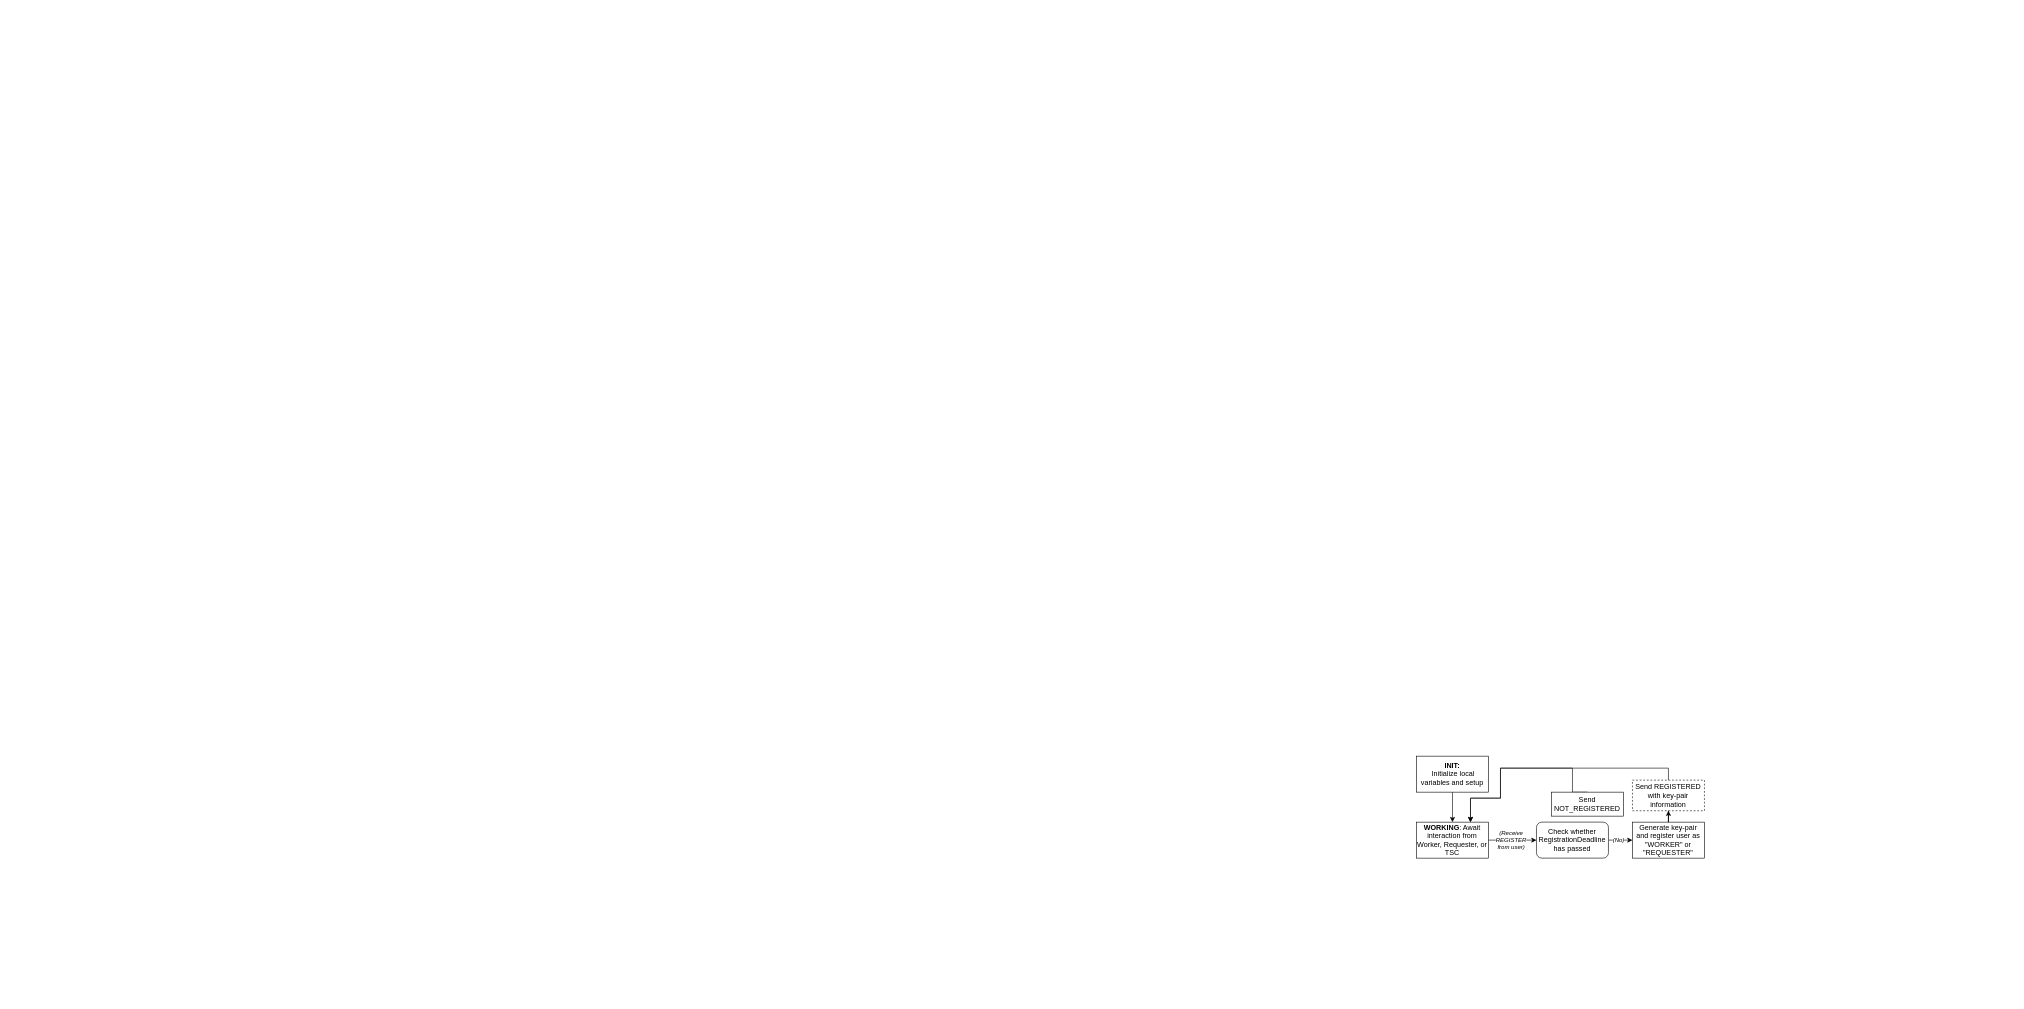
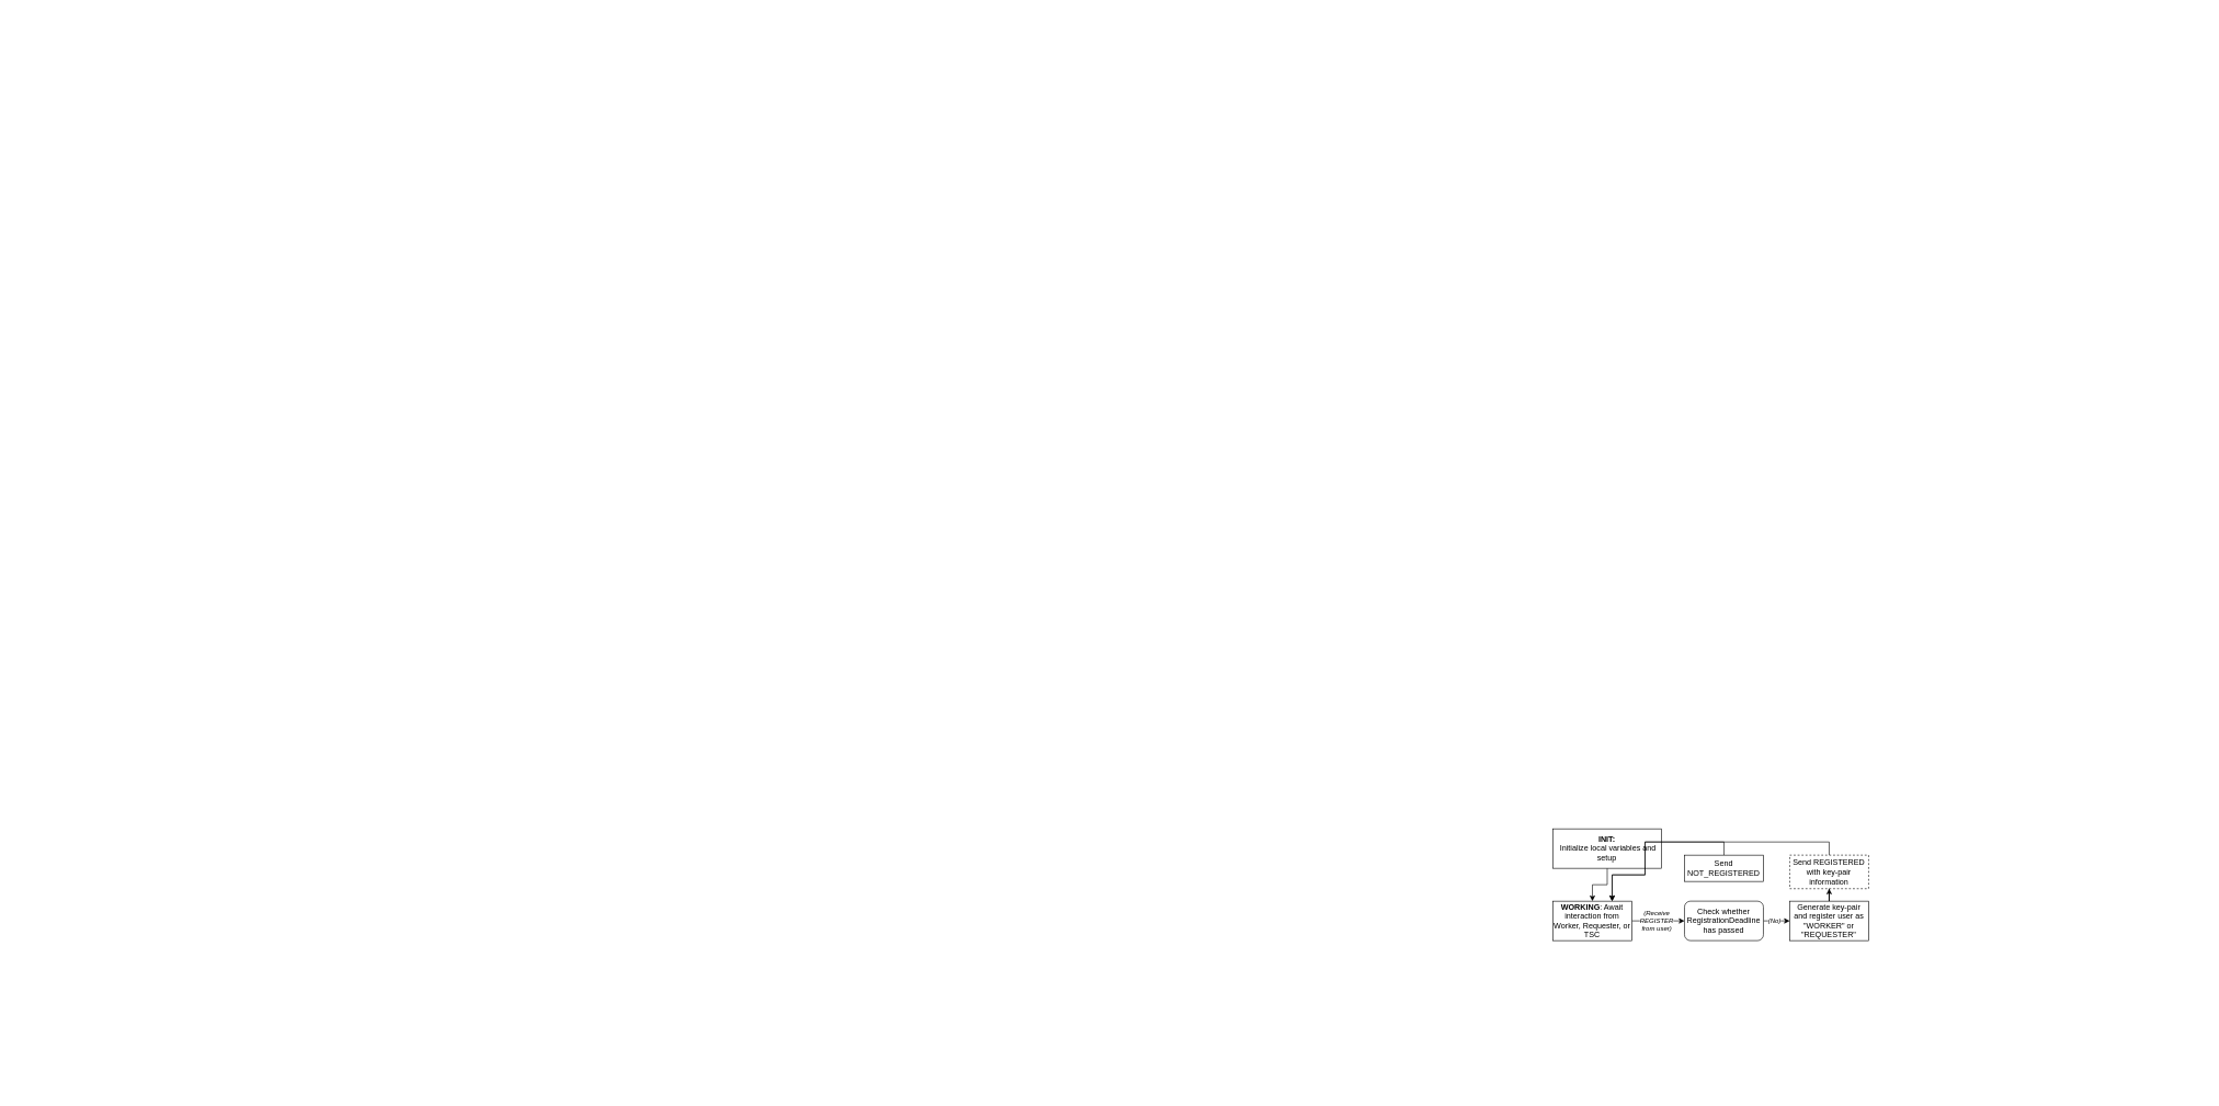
  <mxCell id="0" />
  <mxCell id="1" parent="0" />
  <mxCell id="2" value="" style="edgeStyle=orthogonalEdgeStyle;rounded=0;orthogonalLoop=1;jettySize=auto;html=1;" edge="1" parent="1"><mxGeometry relative="1" as="geometry"><mxPoint x="1700.3" y="870" as="targetPoint" /></mxGeometry></mxCell>
  <mxCell id="3" value="" style="edgeStyle=orthogonalEdgeStyle;rounded=0;orthogonalLoop=1;jettySize=auto;html=1;exitX=1;exitY=0.5;exitDx=0;exitDy=0;" edge="1" parent="1"><mxGeometry relative="1" as="geometry"><mxPoint x="80" y="150" as="sourcePoint" /></mxGeometry></mxCell>
  <mxCell id="4" value="&lt;font style=&quot;font-size: 10px;&quot;&gt;&lt;i&gt;(&quot;Unavail.&quot;&lt;/i&gt;&lt;/font&gt;)" style="edgeLabel;html=1;align=center;verticalAlign=middle;resizable=0;points=[];" vertex="1" connectable="0" parent="3"><mxGeometry x="0.13" y="1" relative="1" as="geometry"><mxPoint x="-11" as="offset" /></mxGeometry></mxCell>
  <mxCell id="5" style="edgeStyle=orthogonalEdgeStyle;rounded=0;orthogonalLoop=1;jettySize=auto;html=1;exitX=0.75;exitY=0;exitDx=0;exitDy=0;entryX=0;entryY=0.5;entryDx=0;entryDy=0;" edge="1" parent="1"><mxGeometry relative="1" as="geometry"><mxPoint x="50" y="130" as="sourcePoint" /><Array as="points"><mxPoint x="50.1" y="110" /><mxPoint x="130.1" y="110" /><mxPoint x="130.1" y="20" /></Array></mxGeometry></mxCell>
  <mxCell id="6" value="&lt;font style=&quot;font-size: 10px;&quot;&gt;&lt;i&gt;(&quot;Canceled&quot;)&lt;/i&gt;&lt;/font&gt;" style="edgeLabel;html=1;align=center;verticalAlign=middle;resizable=0;points=[];" vertex="1" connectable="0" parent="5"><mxGeometry x="-0.607" y="2" relative="1" as="geometry"><mxPoint x="17" as="offset" /></mxGeometry></mxCell>
  <mxCell id="7" value="" style="edgeStyle=orthogonalEdgeStyle;rounded=0;orthogonalLoop=1;jettySize=auto;html=1;" edge="1" parent="1"><mxGeometry relative="1" as="geometry"><mxPoint x="220.014" y="100" as="targetPoint" /></mxGeometry></mxCell>
  <mxCell id="8" value="&lt;font style=&quot;font-size: 10px;&quot;&gt;&lt;i&gt;(Deadline passed)&lt;br&gt;&lt;/i&gt;&lt;/font&gt;" style="edgeLabel;html=1;align=center;verticalAlign=middle;resizable=0;points=[];" vertex="1" connectable="0" parent="7"><mxGeometry x="-0.27" relative="1" as="geometry"><mxPoint y="6" as="offset" /></mxGeometry></mxCell>
  <mxCell id="9" value="" style="edgeStyle=orthogonalEdgeStyle;rounded=0;orthogonalLoop=1;jettySize=auto;html=1;" edge="1" parent="1"><mxGeometry relative="1" as="geometry"><mxPoint x="220.086" y="40" as="targetPoint" /></mxGeometry></mxCell>
  <mxCell id="10" style="edgeStyle=orthogonalEdgeStyle;rounded=0;orthogonalLoop=1;jettySize=auto;html=1;exitX=0.5;exitY=0;exitDx=0;exitDy=0;entryX=0.5;entryY=1;entryDx=0;entryDy=0;" edge="1" parent="1"><mxGeometry relative="1" as="geometry"><mxPoint x="20" y="130" as="sourcePoint" /></mxGeometry></mxCell>
  <mxCell id="11" value="&lt;div style=&quot;font-size: 10px;&quot;&gt;&lt;font style=&quot;font-size: 10px;&quot;&gt;&lt;i&gt;(&quot;Completed&quot;)&lt;/i&gt;&lt;/font&gt;&lt;/div&gt;" style="edgeLabel;html=1;align=center;verticalAlign=middle;resizable=0;points=[];" vertex="1" connectable="0" parent="10"><mxGeometry x="0.655" y="1" relative="1" as="geometry"><mxPoint as="offset" /></mxGeometry></mxCell>
  <mxCell id="12" style="edgeStyle=orthogonalEdgeStyle;rounded=0;orthogonalLoop=1;jettySize=auto;html=1;exitX=0.5;exitY=1;exitDx=0;exitDy=0;entryX=0.5;entryY=0;entryDx=0;entryDy=0;" edge="1" parent="1" source="13" target="16"><mxGeometry relative="1" as="geometry" /></mxCell>
- <mxCell id="13" value="&lt;div&gt;&lt;b&gt;INIT&lt;/b&gt;&lt;b&gt;:&lt;/b&gt;&lt;b&gt; &lt;/b&gt;&lt;br&gt;&lt;/div&gt;&amp;nbsp;Initialize local variables and setup" style="rounded=0;whiteSpace=wrap;html=1;" vertex="1" parent="1"><mxGeometry x="2360.3" y="1260" width="120" height="60" as="geometry" /></mxCell>
+ <mxCell id="13" value="&lt;div&gt;&lt;b&gt;INIT&lt;/b&gt;&lt;b&gt;:&lt;/b&gt;&lt;b&gt; &lt;/b&gt;&lt;br&gt;&lt;/div&gt;&amp;nbsp;Initialize local variables and setup" style="rounded=0;whiteSpace=wrap;html=1;" vertex="1" parent="1"><mxGeometry x="2360.3" y="1260" width="165" height="60" as="geometry" /></mxCell>
  <mxCell id="14" value="" style="edgeStyle=orthogonalEdgeStyle;rounded=0;orthogonalLoop=1;jettySize=auto;html=1;exitX=1;exitY=0.5;exitDx=0;exitDy=0;entryX=0;entryY=0.5;entryDx=0;entryDy=0;" edge="1" parent="1" source="16" target="29"><mxGeometry relative="1" as="geometry"><mxPoint x="2470.3" y="1329" as="sourcePoint" /></mxGeometry></mxCell>
  <mxCell id="15" value="&lt;div style=&quot;font-size: 10px;&quot;&gt;&lt;font style=&quot;font-size: 10px;&quot;&gt;&lt;i&gt;(Receive&lt;/i&gt;&lt;/font&gt;&lt;/div&gt;&lt;div style=&quot;font-size: 10px;&quot;&gt;&lt;font style=&quot;font-size: 10px;&quot;&gt;&lt;i&gt;REGISTER&lt;/i&gt;&lt;/font&gt;&lt;/div&gt;&lt;div style=&quot;font-size: 10px;&quot;&gt;&lt;font style=&quot;font-size: 10px;&quot;&gt;&lt;i&gt;from user)&lt;br&gt;&lt;/i&gt;&lt;/font&gt;&lt;/div&gt;" style="edgeLabel;html=1;align=center;verticalAlign=middle;resizable=0;points=[];" vertex="1" connectable="0" parent="14"><mxGeometry x="-0.061" y="-1" relative="1" as="geometry"><mxPoint x="-1" y="-2" as="offset" /></mxGeometry></mxCell>
  <mxCell id="16" value="&lt;b&gt;WORKING&lt;/b&gt;: Await interaction from Worker, Requester, or TSC" style="rounded=0;whiteSpace=wrap;html=1;" vertex="1" parent="1"><mxGeometry x="2360.3" y="1370" width="120" height="60" as="geometry" /></mxCell>
  <mxCell id="17" value="" style="edgeStyle=orthogonalEdgeStyle;rounded=0;orthogonalLoop=1;jettySize=auto;html=1;" edge="1" parent="1"><mxGeometry relative="1" as="geometry"><mxPoint x="3350.3" y="1660" as="targetPoint" /></mxGeometry></mxCell>
  <mxCell id="18" value="" style="edgeStyle=orthogonalEdgeStyle;rounded=0;orthogonalLoop=1;jettySize=auto;html=1;exitX=1;exitY=0.5;exitDx=0;exitDy=0;" edge="1" parent="1"><mxGeometry relative="1" as="geometry"><mxPoint x="1730" y="940" as="sourcePoint" /></mxGeometry></mxCell>
  <mxCell id="19" value="&lt;font style=&quot;font-size: 10px;&quot;&gt;&lt;i&gt;(&quot;Unavail.&quot;&lt;/i&gt;&lt;/font&gt;)" style="edgeLabel;html=1;align=center;verticalAlign=middle;resizable=0;points=[];" vertex="1" connectable="0" parent="18"><mxGeometry x="0.13" y="1" relative="1" as="geometry"><mxPoint x="-11" as="offset" /></mxGeometry></mxCell>
  <mxCell id="20" style="edgeStyle=orthogonalEdgeStyle;rounded=0;orthogonalLoop=1;jettySize=auto;html=1;exitX=0.75;exitY=0;exitDx=0;exitDy=0;entryX=0;entryY=0.5;entryDx=0;entryDy=0;" edge="1" parent="1"><mxGeometry relative="1" as="geometry"><mxPoint x="1700" y="920" as="sourcePoint" /><Array as="points"><mxPoint x="1700.1" y="900" /><mxPoint x="1780.1" y="900" /><mxPoint x="1780.1" y="810" /></Array></mxGeometry></mxCell>
  <mxCell id="21" value="&lt;font style=&quot;font-size: 10px;&quot;&gt;&lt;i&gt;(&quot;Canceled&quot;)&lt;/i&gt;&lt;/font&gt;" style="edgeLabel;html=1;align=center;verticalAlign=middle;resizable=0;points=[];" vertex="1" connectable="0" parent="20"><mxGeometry x="-0.607" y="2" relative="1" as="geometry"><mxPoint x="17" as="offset" /></mxGeometry></mxCell>
  <mxCell id="22" value="" style="edgeStyle=orthogonalEdgeStyle;rounded=0;orthogonalLoop=1;jettySize=auto;html=1;" edge="1" parent="1"><mxGeometry relative="1" as="geometry"><mxPoint x="1870.014" y="890" as="targetPoint" /></mxGeometry></mxCell>
  <mxCell id="23" value="&lt;font style=&quot;font-size: 10px;&quot;&gt;&lt;i&gt;(Deadline passed)&lt;br&gt;&lt;/i&gt;&lt;/font&gt;" style="edgeLabel;html=1;align=center;verticalAlign=middle;resizable=0;points=[];" vertex="1" connectable="0" parent="22"><mxGeometry x="-0.27" relative="1" as="geometry"><mxPoint y="6" as="offset" /></mxGeometry></mxCell>
  <mxCell id="24" value="" style="edgeStyle=orthogonalEdgeStyle;rounded=0;orthogonalLoop=1;jettySize=auto;html=1;" edge="1" parent="1"><mxGeometry relative="1" as="geometry"><mxPoint x="1870.086" y="830" as="targetPoint" /></mxGeometry></mxCell>
  <mxCell id="25" style="edgeStyle=orthogonalEdgeStyle;rounded=0;orthogonalLoop=1;jettySize=auto;html=1;exitX=0.5;exitY=0;exitDx=0;exitDy=0;entryX=0.5;entryY=1;entryDx=0;entryDy=0;" edge="1" parent="1"><mxGeometry relative="1" as="geometry"><mxPoint x="1670" y="920" as="sourcePoint" /></mxGeometry></mxCell>
  <mxCell id="26" value="&lt;div style=&quot;font-size: 10px;&quot;&gt;&lt;font style=&quot;font-size: 10px;&quot;&gt;&lt;i&gt;(&quot;Completed&quot;)&lt;/i&gt;&lt;/font&gt;&lt;/div&gt;" style="edgeLabel;html=1;align=center;verticalAlign=middle;resizable=0;points=[];" vertex="1" connectable="0" parent="25"><mxGeometry x="0.655" y="1" relative="1" as="geometry"><mxPoint as="offset" /></mxGeometry></mxCell>
  <mxCell id="27" value="" style="edgeStyle=orthogonalEdgeStyle;rounded=0;orthogonalLoop=1;jettySize=auto;html=1;" edge="1" parent="1" source="29" target="31"><mxGeometry relative="1" as="geometry" /></mxCell>
  <mxCell id="28" value="&lt;font style=&quot;font-size: 10px;&quot;&gt;&lt;i&gt;(No)&lt;/i&gt;&lt;/font&gt;" style="edgeLabel;html=1;align=center;verticalAlign=middle;resizable=0;points=[];" vertex="1" connectable="0" parent="27"><mxGeometry x="-0.115" y="-1" relative="1" as="geometry"><mxPoint x="-2" y="-3" as="offset" /></mxGeometry></mxCell>
  <mxCell id="29" value="Check whether RegistrationDeadline has passed" style="whiteSpace=wrap;html=1;rounded=1;" vertex="1" parent="1"><mxGeometry x="2560.3" y="1370" width="120" height="60" as="geometry" /></mxCell>
  <mxCell id="30" value="" style="edgeStyle=orthogonalEdgeStyle;rounded=0;orthogonalLoop=1;jettySize=auto;html=1;" edge="1" parent="1" source="31" target="33"><mxGeometry relative="1" as="geometry" /></mxCell>
  <mxCell id="31" value="Generate key-pair and register user as &quot;WORKER&quot; or &quot;REQUESTER&quot;" style="rounded=0;whiteSpace=wrap;html=1;" vertex="1" parent="1"><mxGeometry x="2720.3" y="1370" width="120" height="60" as="geometry" /></mxCell>
  <mxCell id="32" style="edgeStyle=orthogonalEdgeStyle;rounded=0;orthogonalLoop=1;jettySize=auto;html=1;exitX=0.5;exitY=0;exitDx=0;exitDy=0;entryX=0.75;entryY=0;entryDx=0;entryDy=0;" edge="1" parent="1" source="33" target="16"><mxGeometry relative="1" as="geometry"><Array as="points"><mxPoint x="2780.3" y="1280" /><mxPoint x="2500.3" y="1280" /><mxPoint x="2500.3" y="1330" /><mxPoint x="2450.3" y="1330" /></Array></mxGeometry></mxCell>
  <mxCell id="33" value="Send REGISTERED with key-pair information" style="rounded=0;whiteSpace=wrap;html=1;dashed=1;" vertex="1" parent="1"><mxGeometry x="2720.3" y="1300" width="120" height="51" as="geometry" /></mxCell>
  <mxCell id="34" style="edgeStyle=orthogonalEdgeStyle;rounded=0;orthogonalLoop=1;jettySize=auto;html=1;exitX=0.5;exitY=0;exitDx=0;exitDy=0;entryX=0.75;entryY=0;entryDx=0;entryDy=0;" edge="1" parent="1" source="35" target="16"><mxGeometry relative="1" as="geometry"><Array as="points"><mxPoint x="2620.3" y="1280" /><mxPoint x="2500.3" y="1280" /><mxPoint x="2500.3" y="1330" /><mxPoint x="2450.3" y="1330" /></Array></mxGeometry></mxCell>
- <mxCell id="35" value="Send NOT_REGISTERED" style="rounded=0;whiteSpace=wrap;html=1;" vertex="1" parent="1"><mxGeometry x="2585.3" y="1320" width="120" height="40" as="geometry" /></mxCell>
+ <mxCell id="35" value="Send NOT_REGISTERED" style="rounded=0;whiteSpace=wrap;html=1;" vertex="1" parent="1"><mxGeometry x="2560.3" y="1300" width="120" height="40" as="geometry" /></mxCell>
